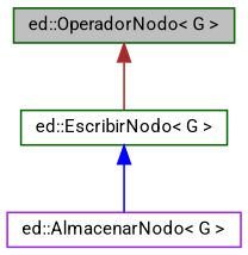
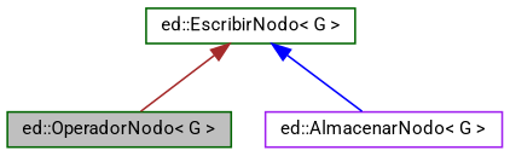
  digraph {
    fontname=Roboto
    node [color=darkgreen fillcolor=white fontname=Roboto fontsize=10 shape=record style=filled]
    edge [dir=back fontname=Roboto fontsize=10 labelfontname=Helvetica labelfontsize=10 style=solid]
    n1 [fillcolor=grey75 fontcolor=black height=0.2 label="ed::OperadorNodo\< G \>" width=0.4]
    n2 [height=0.2 label="ed::EscribirNodo\< G \>" width=0.4]
    n3 [color=purple height=0.2 label="ed::AlmacenarNodo\< G \>" width=0.4]
-   n1 -> n2 [color=brown]
+   n2 -> n1 [color=brown]
    n2 -> n3 [color=blue]
  }
